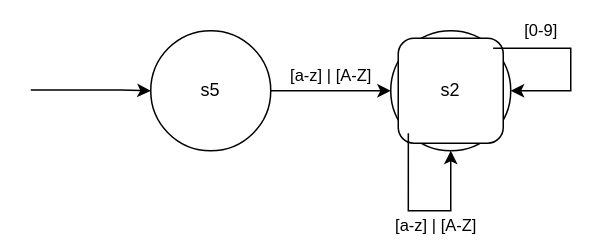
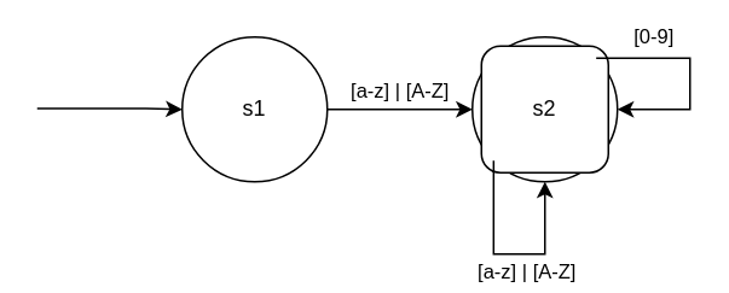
  <mxCell id="0" />
  <mxCell id="1" parent="0" />
  <mxCell id="2" value="[a-z] | [A-Z]" style="edgeStyle=orthogonalEdgeStyle;rounded=0;orthogonalLoop=1;jettySize=auto;html=1;exitX=1;exitY=0.5;exitDx=0;exitDy=0;entryX=0;entryY=0.5;entryDx=0;entryDy=0;" parent="1" source="3" target="4" edge="1"><mxGeometry y="10" relative="1" as="geometry"><mxPoint as="offset" /></mxGeometry></mxCell>
- <mxCell id="3" value="s5" style="ellipse;whiteSpace=wrap;html=1;aspect=fixed;" parent="1" vertex="1"><mxGeometry x="100" y="20" width="80" height="80" as="geometry" /></mxCell>
+ <mxCell id="3" value="s1" style="ellipse;whiteSpace=wrap;html=1;aspect=fixed;" parent="1" vertex="1"><mxGeometry x="100" y="20" width="80" height="80" as="geometry" /></mxCell>
  <mxCell id="4" value="" style="ellipse;whiteSpace=wrap;html=1;aspect=fixed;" parent="1" vertex="1"><mxGeometry x="260" y="20" width="80" height="80" as="geometry" /></mxCell>
  <mxCell id="5" value="s2" style="whiteSpace=wrap;html=1;aspect=fixed;rounded=1;" parent="1" vertex="1"><mxGeometry x="265" y="25" width="70" height="70" as="geometry" /></mxCell>
  <mxCell id="6" value="[a-z] | [A-Z]" style="edgeStyle=orthogonalEdgeStyle;rounded=0;orthogonalLoop=1;jettySize=auto;html=1;exitX=0;exitY=1;exitDx=0;exitDy=0;entryX=0.5;entryY=1;entryDx=0;entryDy=0;" parent="1" source="4" target="4" edge="1"><mxGeometry x="0.167" y="-10" relative="1" as="geometry"><Array as="points"><mxPoint x="272" y="140" /><mxPoint x="300" y="140" /></Array><mxPoint as="offset" /></mxGeometry></mxCell>
  <mxCell id="7" value="[0-9]" style="edgeStyle=orthogonalEdgeStyle;rounded=0;orthogonalLoop=1;jettySize=auto;html=1;exitX=1;exitY=0;exitDx=0;exitDy=0;entryX=1;entryY=0.5;entryDx=0;entryDy=0;" parent="1" source="4" target="4" edge="1"><mxGeometry x="-0.471" y="12" relative="1" as="geometry"><Array as="points"><mxPoint x="380" y="32" /><mxPoint x="380" y="60" /></Array><mxPoint as="offset" /></mxGeometry></mxCell>
  <mxCell id="8" value="" style="edgeStyle=orthogonalEdgeStyle;rounded=0;orthogonalLoop=1;jettySize=auto;html=1;exitX=1;exitY=0.5;exitDx=0;exitDy=0;" parent="1" edge="1"><mxGeometry y="20" relative="1" as="geometry"><mxPoint as="offset" /><mxPoint x="20" y="59.5" as="sourcePoint" /><mxPoint x="100" y="60" as="targetPoint" /><Array as="points"><mxPoint x="80" y="60" /><mxPoint x="80" y="60" /></Array></mxGeometry></mxCell>
